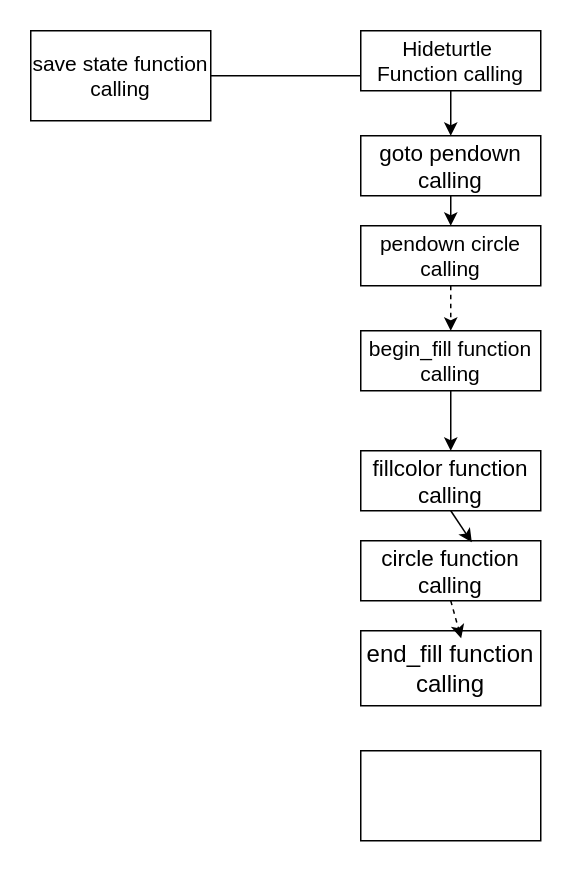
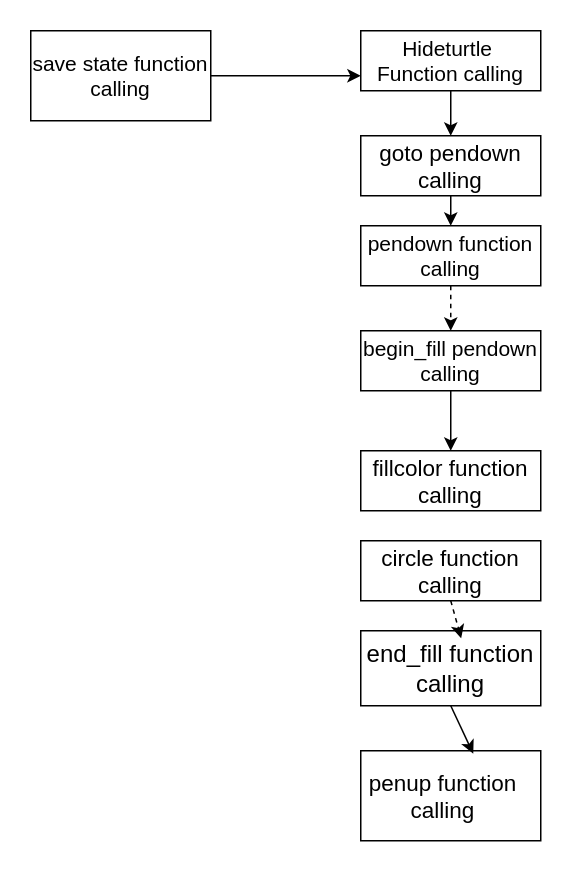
  <mxCell id="0" />
  <mxCell id="1" parent="0" />
  <mxCell id="2" value="" style="rounded=0;whiteSpace=wrap;html=1;" vertex="1" parent="1"><mxGeometry x="240" y="20" width="120" height="40" as="geometry" /></mxCell>
  <mxCell id="3" value="" style="rounded=0;whiteSpace=wrap;html=1;" vertex="1" parent="1"><mxGeometry x="240" y="90" width="120" height="40" as="geometry" /></mxCell>
  <mxCell id="4" value="" style="rounded=0;whiteSpace=wrap;html=1;" vertex="1" parent="1"><mxGeometry x="240" y="150" width="120" height="40" as="geometry" /></mxCell>
  <mxCell id="5" value="" style="rounded=0;whiteSpace=wrap;html=1;" vertex="1" parent="1"><mxGeometry x="240" y="220" width="120" height="40" as="geometry" /></mxCell>
  <mxCell id="6" value="" style="rounded=0;whiteSpace=wrap;html=1;" vertex="1" parent="1"><mxGeometry x="240" y="300" width="120" height="40" as="geometry" /></mxCell>
  <mxCell id="7" value="" style="rounded=0;whiteSpace=wrap;html=1;" vertex="1" parent="1"><mxGeometry x="240" y="360" width="120" height="40" as="geometry" /></mxCell>
  <mxCell id="8" value="" style="rounded=0;whiteSpace=wrap;html=1;" vertex="1" parent="1"><mxGeometry x="240" y="420" width="120" height="50" as="geometry" /></mxCell>
  <mxCell id="9" value="" style="rounded=0;whiteSpace=wrap;html=1;" vertex="1" parent="1"><mxGeometry x="240" y="500" width="120" height="60" as="geometry" /></mxCell>
  <mxCell id="10" value="" style="rounded=0;whiteSpace=wrap;html=1;" vertex="1" parent="1"><mxGeometry x="20" y="20" width="120" height="60" as="geometry" /></mxCell>
  <mxCell id="11" value="&lt;font style=&quot;font-size: 14px&quot;&gt;Hideturtle&amp;nbsp; Function calling&lt;/font&gt;" style="text;html=1;strokeColor=none;fillColor=none;align=center;verticalAlign=middle;whiteSpace=wrap;rounded=0;" vertex="1" parent="1"><mxGeometry x="240" y="20" width="120" height="40" as="geometry" /></mxCell>
- <mxCell id="12" value="&lt;font style=&quot;font-size: 14px&quot;&gt;begin_fill function calling&lt;/font&gt;" style="text;html=1;strokeColor=none;fillColor=none;align=center;verticalAlign=middle;whiteSpace=wrap;rounded=0;" vertex="1" parent="1"><mxGeometry x="240" y="220" width="120" height="40" as="geometry" /></mxCell>
+ <mxCell id="12" value="&lt;font style=&quot;font-size: 14px&quot;&gt;begin_fill pendown calling&lt;/font&gt;" style="text;html=1;strokeColor=none;fillColor=none;align=center;verticalAlign=middle;whiteSpace=wrap;rounded=0;" vertex="1" parent="1"><mxGeometry x="240" y="220" width="120" height="40" as="geometry" /></mxCell>
  <mxCell id="13" value="&lt;font style=&quot;font-size: 15px&quot;&gt;goto pendown calling&lt;/font&gt;" style="text;html=1;strokeColor=none;fillColor=none;align=center;verticalAlign=middle;whiteSpace=wrap;rounded=0;" vertex="1" parent="1"><mxGeometry x="240" y="90" width="120" height="40" as="geometry" /></mxCell>
- <mxCell id="14" value="&lt;font style=&quot;font-size: 14px&quot;&gt;pendown circle calling&lt;/font&gt;" style="text;html=1;strokeColor=none;fillColor=none;align=center;verticalAlign=middle;whiteSpace=wrap;rounded=0;" vertex="1" parent="1"><mxGeometry x="240" y="150" width="120" height="40" as="geometry" /></mxCell>
+ <mxCell id="14" value="&lt;font style=&quot;font-size: 14px&quot;&gt;pendown function calling&lt;/font&gt;" style="text;html=1;strokeColor=none;fillColor=none;align=center;verticalAlign=middle;whiteSpace=wrap;rounded=0;" vertex="1" parent="1"><mxGeometry x="240" y="150" width="120" height="40" as="geometry" /></mxCell>
  <mxCell id="15" value="&lt;font style=&quot;font-size: 15px&quot;&gt;fillcolor function calling&lt;/font&gt;" style="text;html=1;strokeColor=none;fillColor=none;align=center;verticalAlign=middle;whiteSpace=wrap;rounded=0;" vertex="1" parent="1"><mxGeometry x="240" y="300" width="120" height="40" as="geometry" /></mxCell>
  <mxCell id="16" value="&lt;font style=&quot;font-size: 15px&quot;&gt;circle function calling&lt;/font&gt;" style="text;html=1;strokeColor=none;fillColor=none;align=center;verticalAlign=middle;whiteSpace=wrap;rounded=0;" vertex="1" parent="1"><mxGeometry x="240" y="360" width="120" height="40" as="geometry" /></mxCell>
  <mxCell id="17" value="&lt;font style=&quot;font-size: 16px&quot;&gt;end_fill function calling&lt;/font&gt;" style="text;html=1;strokeColor=none;fillColor=none;align=center;verticalAlign=middle;whiteSpace=wrap;rounded=0;" vertex="1" parent="1"><mxGeometry x="240" y="420" width="120" height="50" as="geometry" /></mxCell>
+ <mxCell id="18" value="&lt;font style=&quot;font-size: 15px&quot;&gt;penup function calling&lt;/font&gt;" style="text;html=1;strokeColor=none;fillColor=none;align=center;verticalAlign=middle;whiteSpace=wrap;rounded=0;" vertex="1" parent="1"><mxGeometry x="240" y="500" width="110" height="60" as="geometry" /></mxCell>
  <mxCell id="19" value="&lt;font style=&quot;font-size: 14px&quot;&gt;save state function calling&lt;/font&gt;" style="text;html=1;strokeColor=none;fillColor=none;align=center;verticalAlign=middle;whiteSpace=wrap;rounded=0;" vertex="1" parent="1"><mxGeometry x="20" y="20" width="120" height="60" as="geometry" /></mxCell>
- <mxCell id="20" value="" style="endArrow=none;html=1;exitX=1;exitY=0.5;exitDx=0;exitDy=0;entryX=0;entryY=0.75;entryDx=0;entryDy=0;" edge="1" parent="1" source="19" target="11"><mxGeometry width="50" height="50" relative="1" as="geometry"><mxPoint x="310" y="410" as="sourcePoint" /><mxPoint x="360" y="360" as="targetPoint" /></mxGeometry></mxCell>
+ <mxCell id="20" value="" style="endArrow=classic;html=1;exitX=1;exitY=0.5;exitDx=0;exitDy=0;entryX=0;entryY=0.75;entryDx=0;entryDy=0;" edge="1" parent="1" source="19" target="11"><mxGeometry width="50" height="50" relative="1" as="geometry"><mxPoint x="310" y="410" as="sourcePoint" /><mxPoint x="360" y="360" as="targetPoint" /></mxGeometry></mxCell>
  <mxCell id="21" value="" style="endArrow=classic;html=1;exitX=0.5;exitY=1;exitDx=0;exitDy=0;" edge="1" parent="1" source="11"><mxGeometry width="50" height="50" relative="1" as="geometry"><mxPoint x="310" y="410" as="sourcePoint" /><mxPoint x="300" y="90" as="targetPoint" /></mxGeometry></mxCell>
  <mxCell id="22" value="" style="endArrow=classic;html=1;exitX=0.5;exitY=1;exitDx=0;exitDy=0;" edge="1" parent="1" source="13"><mxGeometry width="50" height="50" relative="1" as="geometry"><mxPoint x="310" y="390" as="sourcePoint" /><mxPoint x="300" y="150" as="targetPoint" /></mxGeometry></mxCell>
  <mxCell id="23" value="" style="endArrow=classic;html=1;exitX=0.5;exitY=1;exitDx=0;exitDy=0;dashed=1;" edge="1" parent="1" source="14" target="12"><mxGeometry width="50" height="50" relative="1" as="geometry"><mxPoint x="310" y="390" as="sourcePoint" /><mxPoint x="360" y="340" as="targetPoint" /></mxGeometry></mxCell>
  <mxCell id="24" value="" style="endArrow=classic;html=1;exitX=0.5;exitY=1;exitDx=0;exitDy=0;" edge="1" parent="1" source="12"><mxGeometry width="50" height="50" relative="1" as="geometry"><mxPoint x="310" y="390" as="sourcePoint" /><mxPoint x="300" y="300" as="targetPoint" /></mxGeometry></mxCell>
- <mxCell id="25" value="" style="endArrow=classic;html=1;exitX=0.5;exitY=1;exitDx=0;exitDy=0;entryX=0.617;entryY=0.025;entryDx=0;entryDy=0;entryPerimeter=0;" edge="1" parent="1" source="15" target="16"><mxGeometry width="50" height="50" relative="1" as="geometry"><mxPoint x="310" y="390" as="sourcePoint" /><mxPoint x="360" y="340" as="targetPoint" /></mxGeometry></mxCell>
  <mxCell id="26" value="" style="endArrow=classic;html=1;exitX=0.5;exitY=1;exitDx=0;exitDy=0;entryX=0.558;entryY=0.1;entryDx=0;entryDy=0;entryPerimeter=0;dashed=1;" edge="1" parent="1" source="16" target="17"><mxGeometry width="50" height="50" relative="1" as="geometry"><mxPoint x="310" y="390" as="sourcePoint" /><mxPoint x="360" y="340" as="targetPoint" /></mxGeometry></mxCell>
+ <mxCell id="27" value="" style="endArrow=classic;html=1;exitX=0.5;exitY=1;exitDx=0;exitDy=0;entryX=0.682;entryY=0.033;entryDx=0;entryDy=0;entryPerimeter=0;" edge="1" parent="1" source="17" target="18"><mxGeometry width="50" height="50" relative="1" as="geometry"><mxPoint x="310" y="390" as="sourcePoint" /><mxPoint x="360" y="340" as="targetPoint" /></mxGeometry></mxCell>
